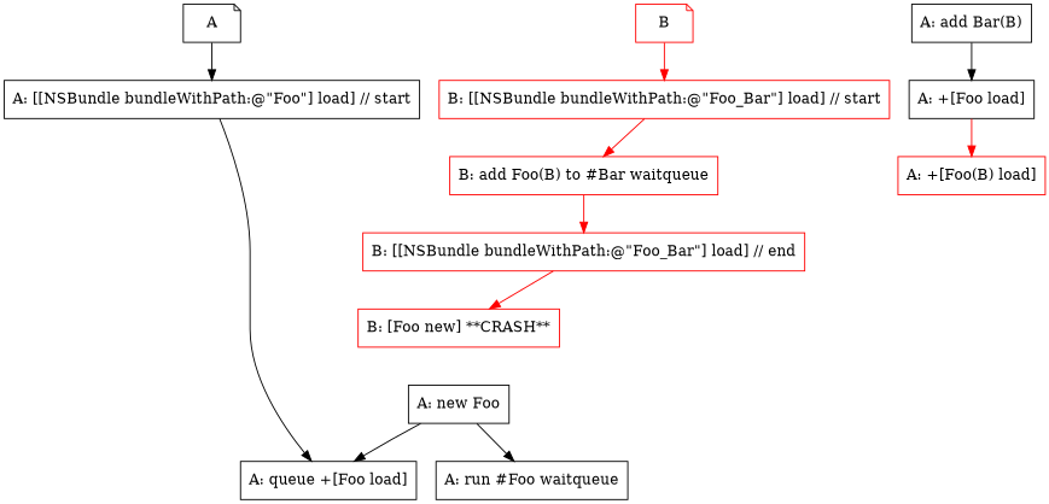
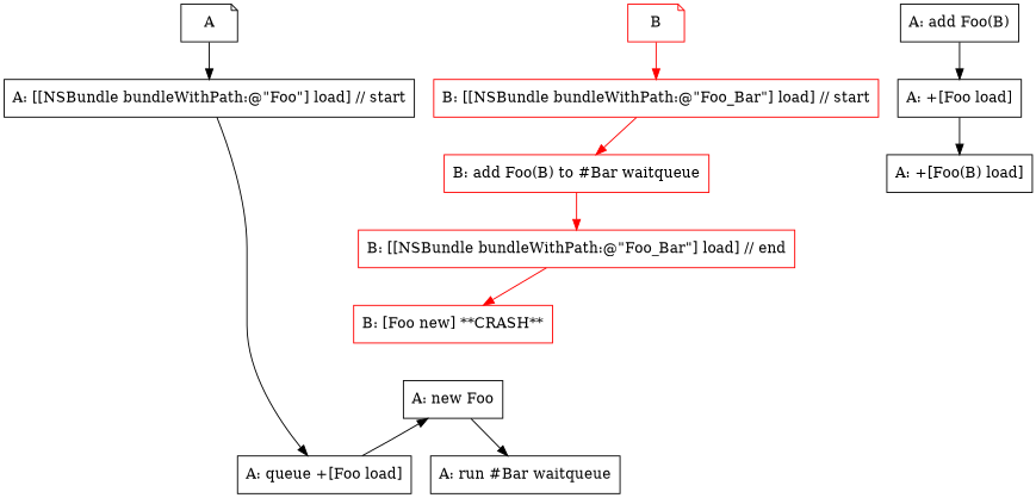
  digraph {
    node [shape=box]
    A [shape=note]
    B [color=red shape=note]
    "B: [[NSBundle bundleWithPath:@\"Foo_Bar\"] load] // start" [color=red]
    "A: [[NSBundle bundleWithPath:@\"Foo\"] load] // start"
    n5 [color=red label="B: add Foo(B) to #Bar waitqueue"]
    "A: queue +[Foo load]"
    "B: [[NSBundle bundleWithPath:@\"Foo_Bar\"] load] // end" [color=red]
    "B: [Foo new] **CRASH**" [color=red]
    n9 [label="A: new Foo"]
-   "A: run #Foo waitqueue"
-   "A: add Foo(B)" [label="A: add Bar(B)"]
+   "A: run #Foo waitqueue" [label="A: run #Bar waitqueue"]
+   "A: add Foo(B)"
    "A: +[Foo load]"
-   "A: +[Foo(B) load]" [color=red]
+   "A: +[Foo(B) load]"
    subgraph sub_1 {
      rank=same
      A
      B
    }
    subgraph sub_2 {
      rank=same
      "B: [[NSBundle bundleWithPath:@\"Foo_Bar\"] load] // start"
      "A: [[NSBundle bundleWithPath:@\"Foo\"] load] // start"
    }
    A -> "A: [[NSBundle bundleWithPath:@\"Foo\"] load] // start"
    B -> "B: [[NSBundle bundleWithPath:@\"Foo_Bar\"] load] // start" [color=red]
    "B: [[NSBundle bundleWithPath:@\"Foo_Bar\"] load] // start" -> n5 [color=red]
    "A: [[NSBundle bundleWithPath:@\"Foo\"] load] // start" -> "A: queue +[Foo load]"
    n5 -> "B: [[NSBundle bundleWithPath:@\"Foo_Bar\"] load] // end" [color=red]
    "A: queue +[Foo load]" -> n5 [style=invis]
-   n9 -> "A: queue +[Foo load]"
+   "A: queue +[Foo load]" -> n9
    "B: [[NSBundle bundleWithPath:@\"Foo_Bar\"] load] // end" -> "B: [Foo new] **CRASH**" [color=red]
    "B: [Foo new] **CRASH**" -> n9 [style=invis]
    n9 -> "B: [[NSBundle bundleWithPath:@\"Foo_Bar\"] load] // end" [style=invis]
    n9 -> "A: run #Foo waitqueue"
    "A: add Foo(B)" -> "A: +[Foo load]"
-   "A: +[Foo load]" -> "A: +[Foo(B) load]" [color=red]
+   "A: +[Foo load]" -> "A: +[Foo(B) load]"
  }
